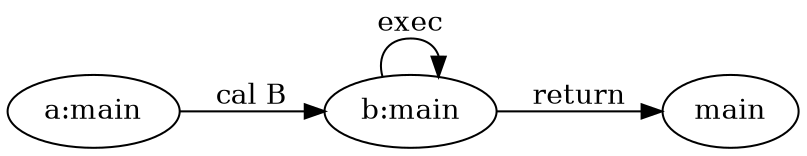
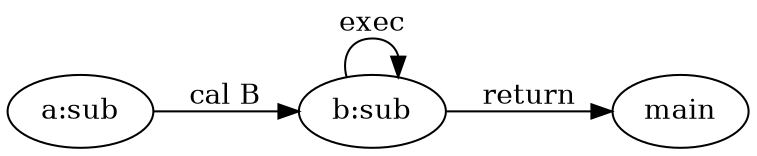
  digraph {
    rankdir=LR
-   n1 [label="a:main"]
-   n2 [label="b:main"]
+   n1 [label="a:sub"]
+   n2 [label="b:sub"]
    n3 [label=main]
    n1 -> n2 [label="cal B"]
    n2 -> n2 [label=exec]
    n2 -> n3 [label=return]
  }
